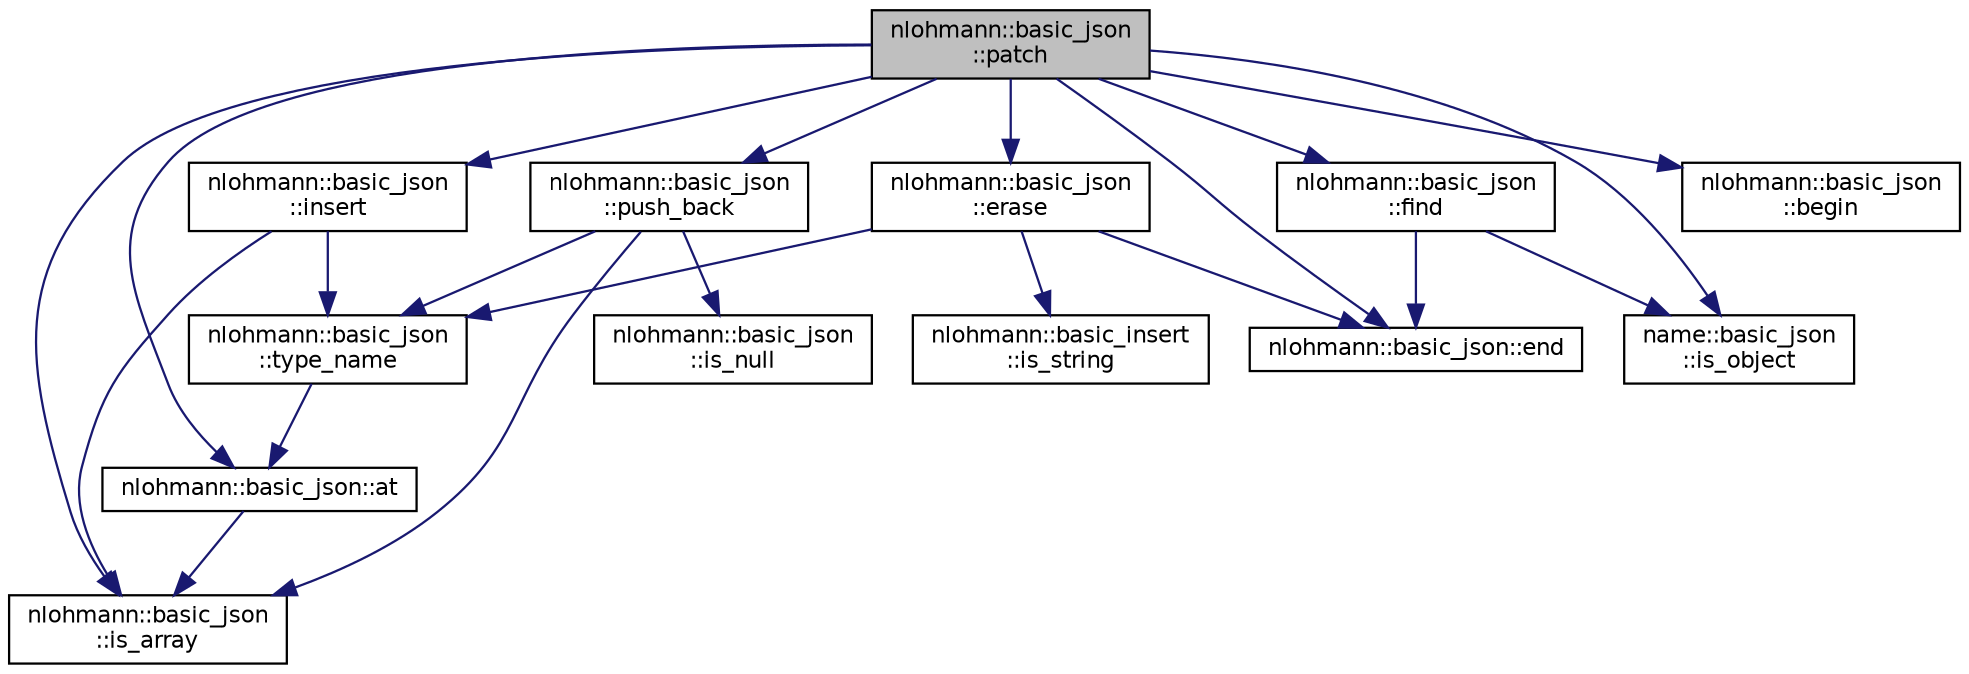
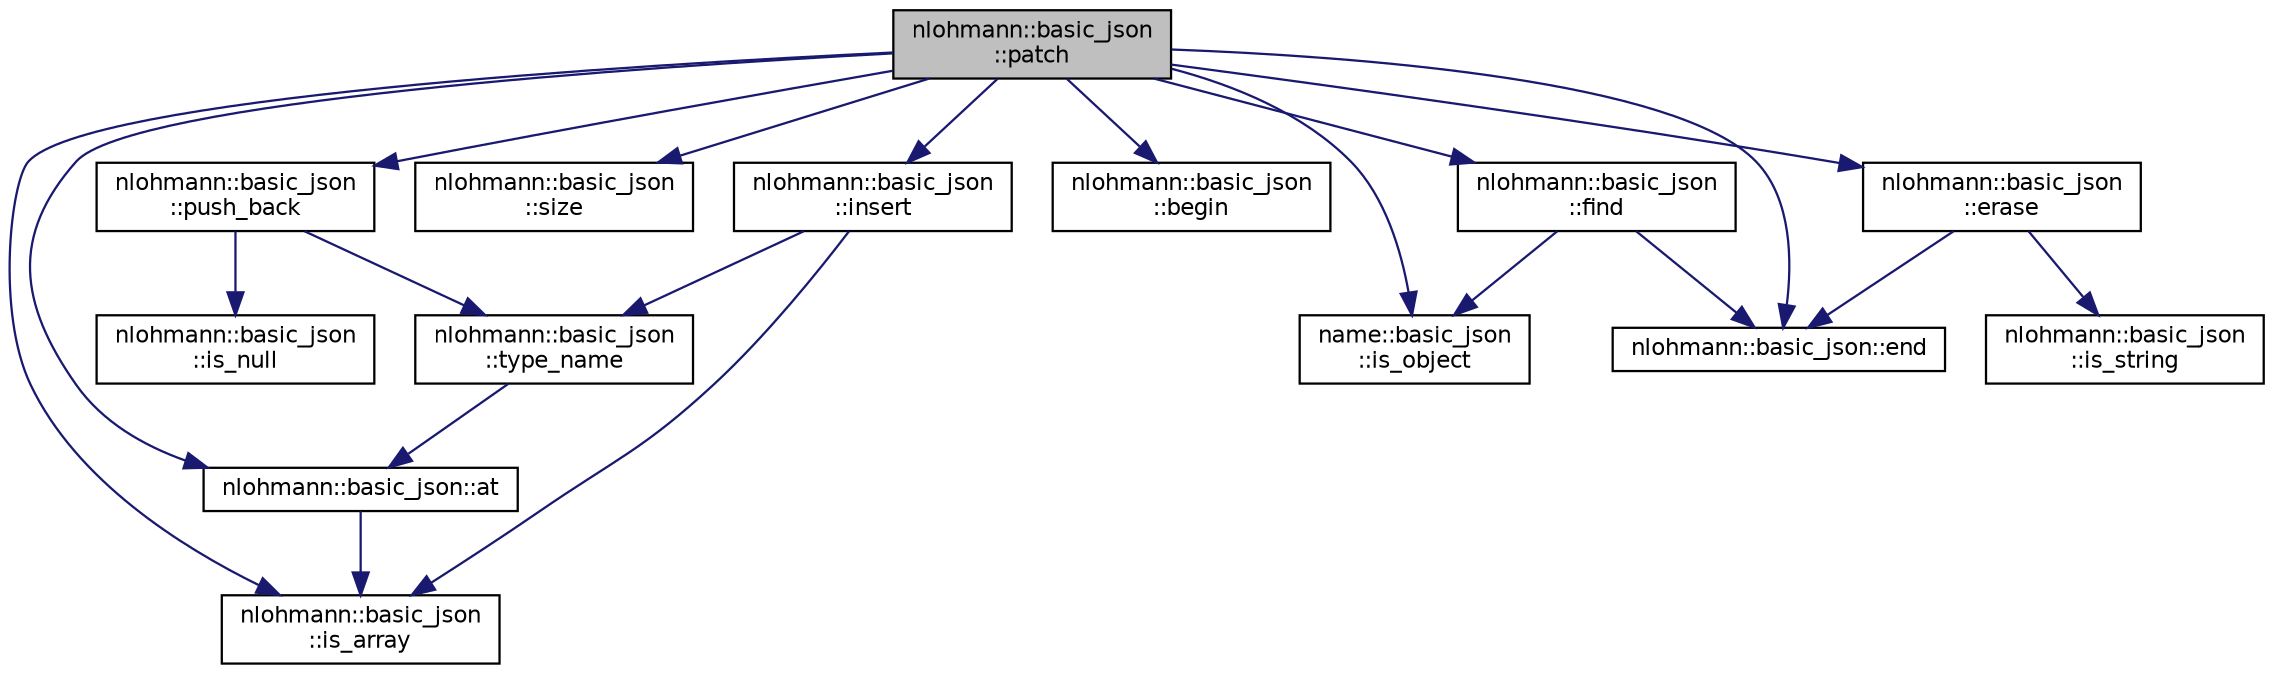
  digraph {
    rankdir=TB
    node [color=black fillcolor=white fontname=Helvetica fontsize=10 shape=record style=filled]
    edge [color=midnightblue fontname=Helvetica fontsize=10 labelfontname=Helvetica labelfontsize=10 style=solid]
    n1 [fillcolor=grey75 fontcolor=black height=0.2 label="nlohmann::basic_json\l::patch" width=0.4]
    n2 [height=0.2 label="nlohmann::basic_json::at" width=0.4]
    n3 [height=0.2 label="nlohmann::basic_json\l::is_array" width=0.4]
    n4 [height=0.2 label="nlohmann::basic_json\l::push_back" width=0.4]
+   n5 [height=0.2 label="nlohmann::basic_json\l::size" width=0.4]
    n6 [height=0.2 label="nlohmann::basic_json\l::insert" width=0.4]
    n7 [height=0.2 label="nlohmann::basic_json\l::begin" width=0.4]
    n8 [height=0.2 label="name::basic_json\l::is_object" width=0.4]
    n9 [height=0.2 label="nlohmann::basic_json\l::find" width=0.4]
    n10 [height=0.2 label="nlohmann::basic_json::end" width=0.4]
    n11 [height=0.2 label="nlohmann::basic_json\l::erase" width=0.4]
    n12 [height=0.2 label="nlohmann::basic_json\l::type_name" width=0.4]
    n13 [height=0.2 label="nlohmann::basic_json\l::is_null" width=0.4]
-   n14 [height=0.2 label="nlohmann::basic_insert\l::is_string" width=0.4]
+   n14 [height=0.2 label="nlohmann::basic_json\l::is_string" width=0.4]
    n1 -> n2
    n1 -> n3
    n1 -> n4
+   n1 -> n5
    n1 -> n6
    n1 -> n7
    n1 -> n8
    n1 -> n9
    n1 -> n10
    n1 -> n11
    n2 -> n3
-   n4 -> n3
    n4 -> n12
    n4 -> n13
    n6 -> n3
    n6 -> n12
    n9 -> n8
    n9 -> n10
    n11 -> n10
-   n11 -> n12
    n11 -> n14
    n12 -> n2
  }
